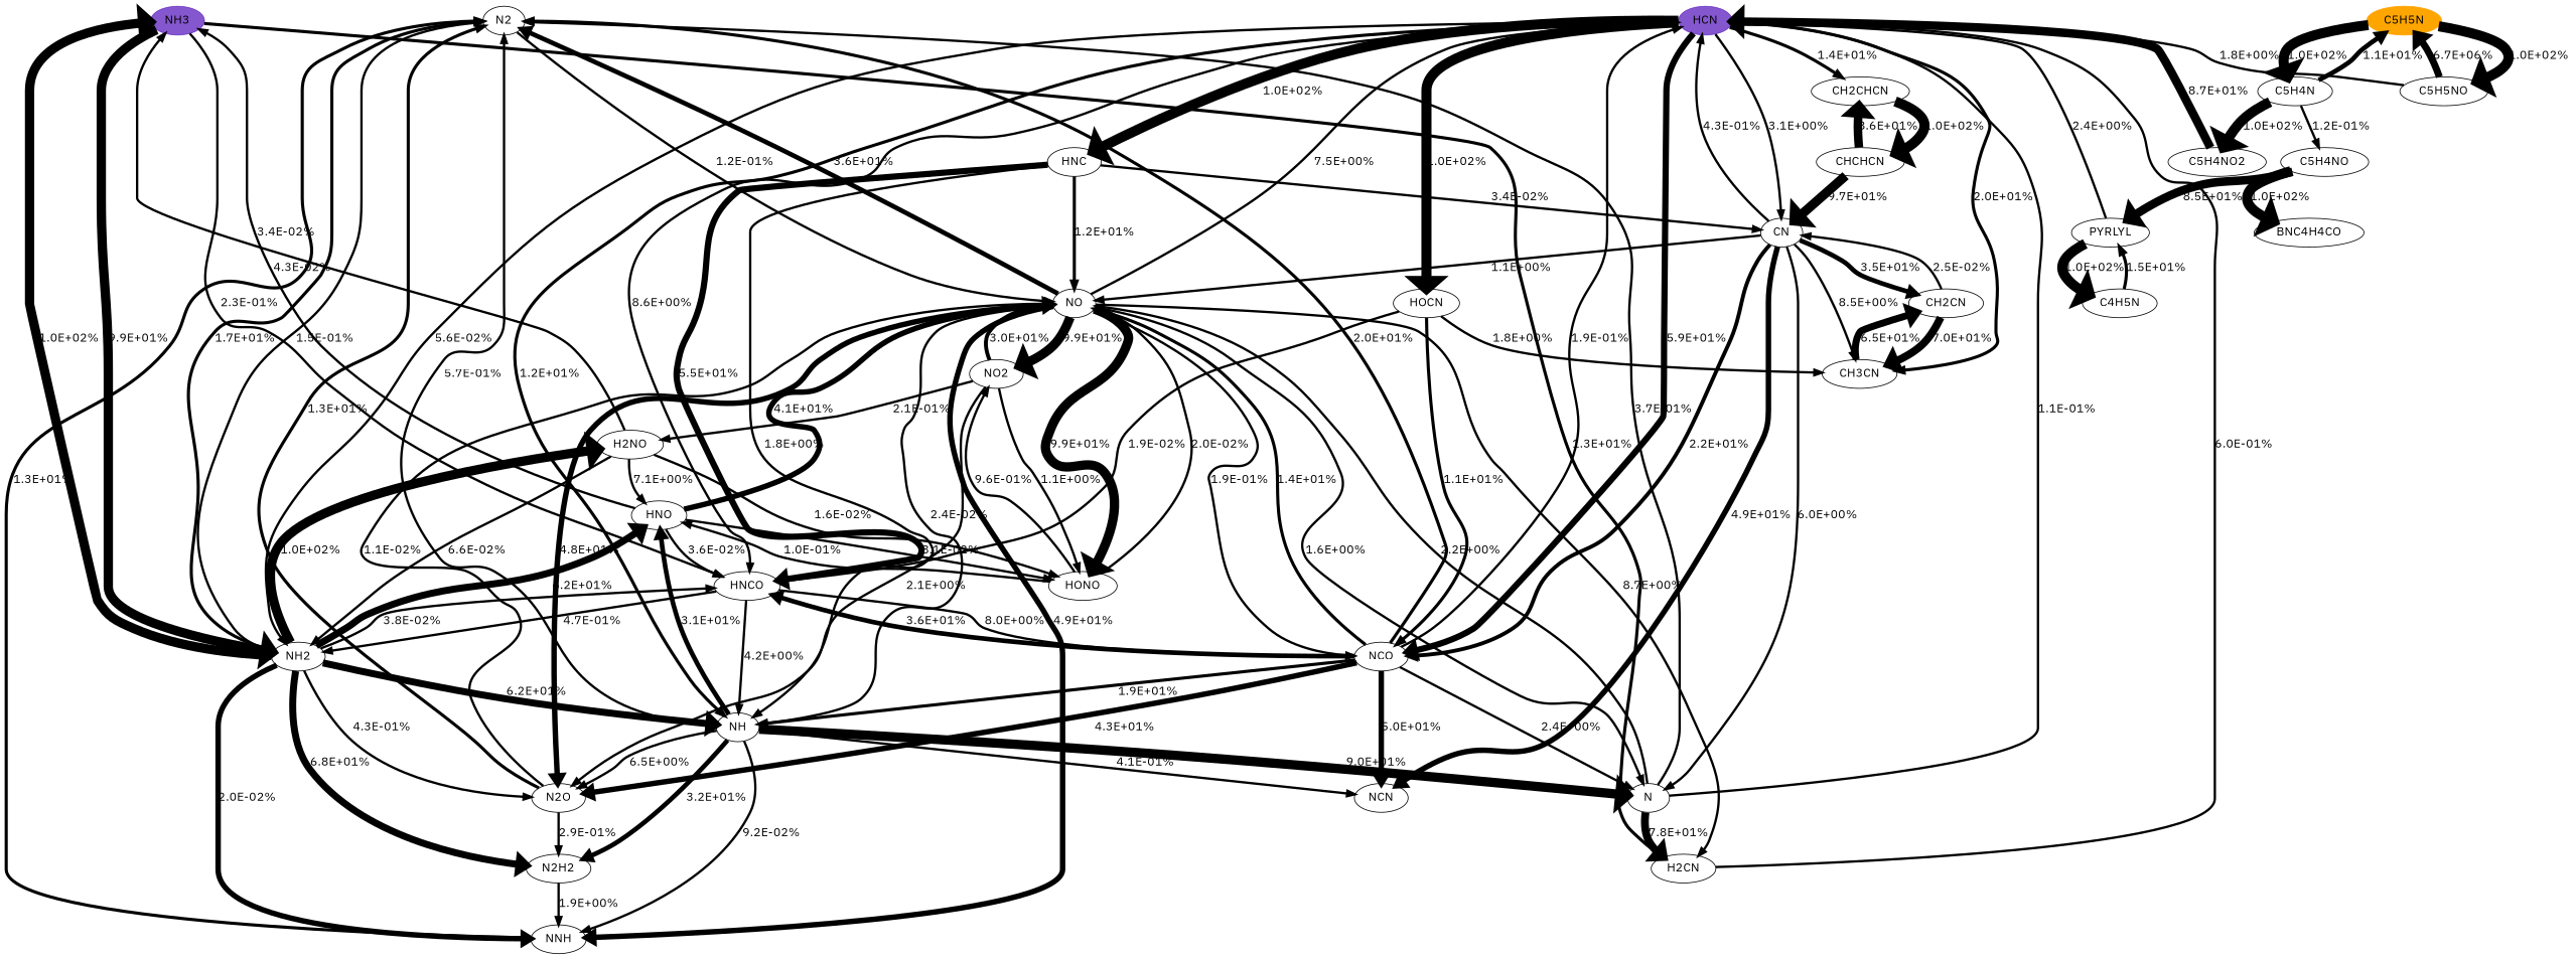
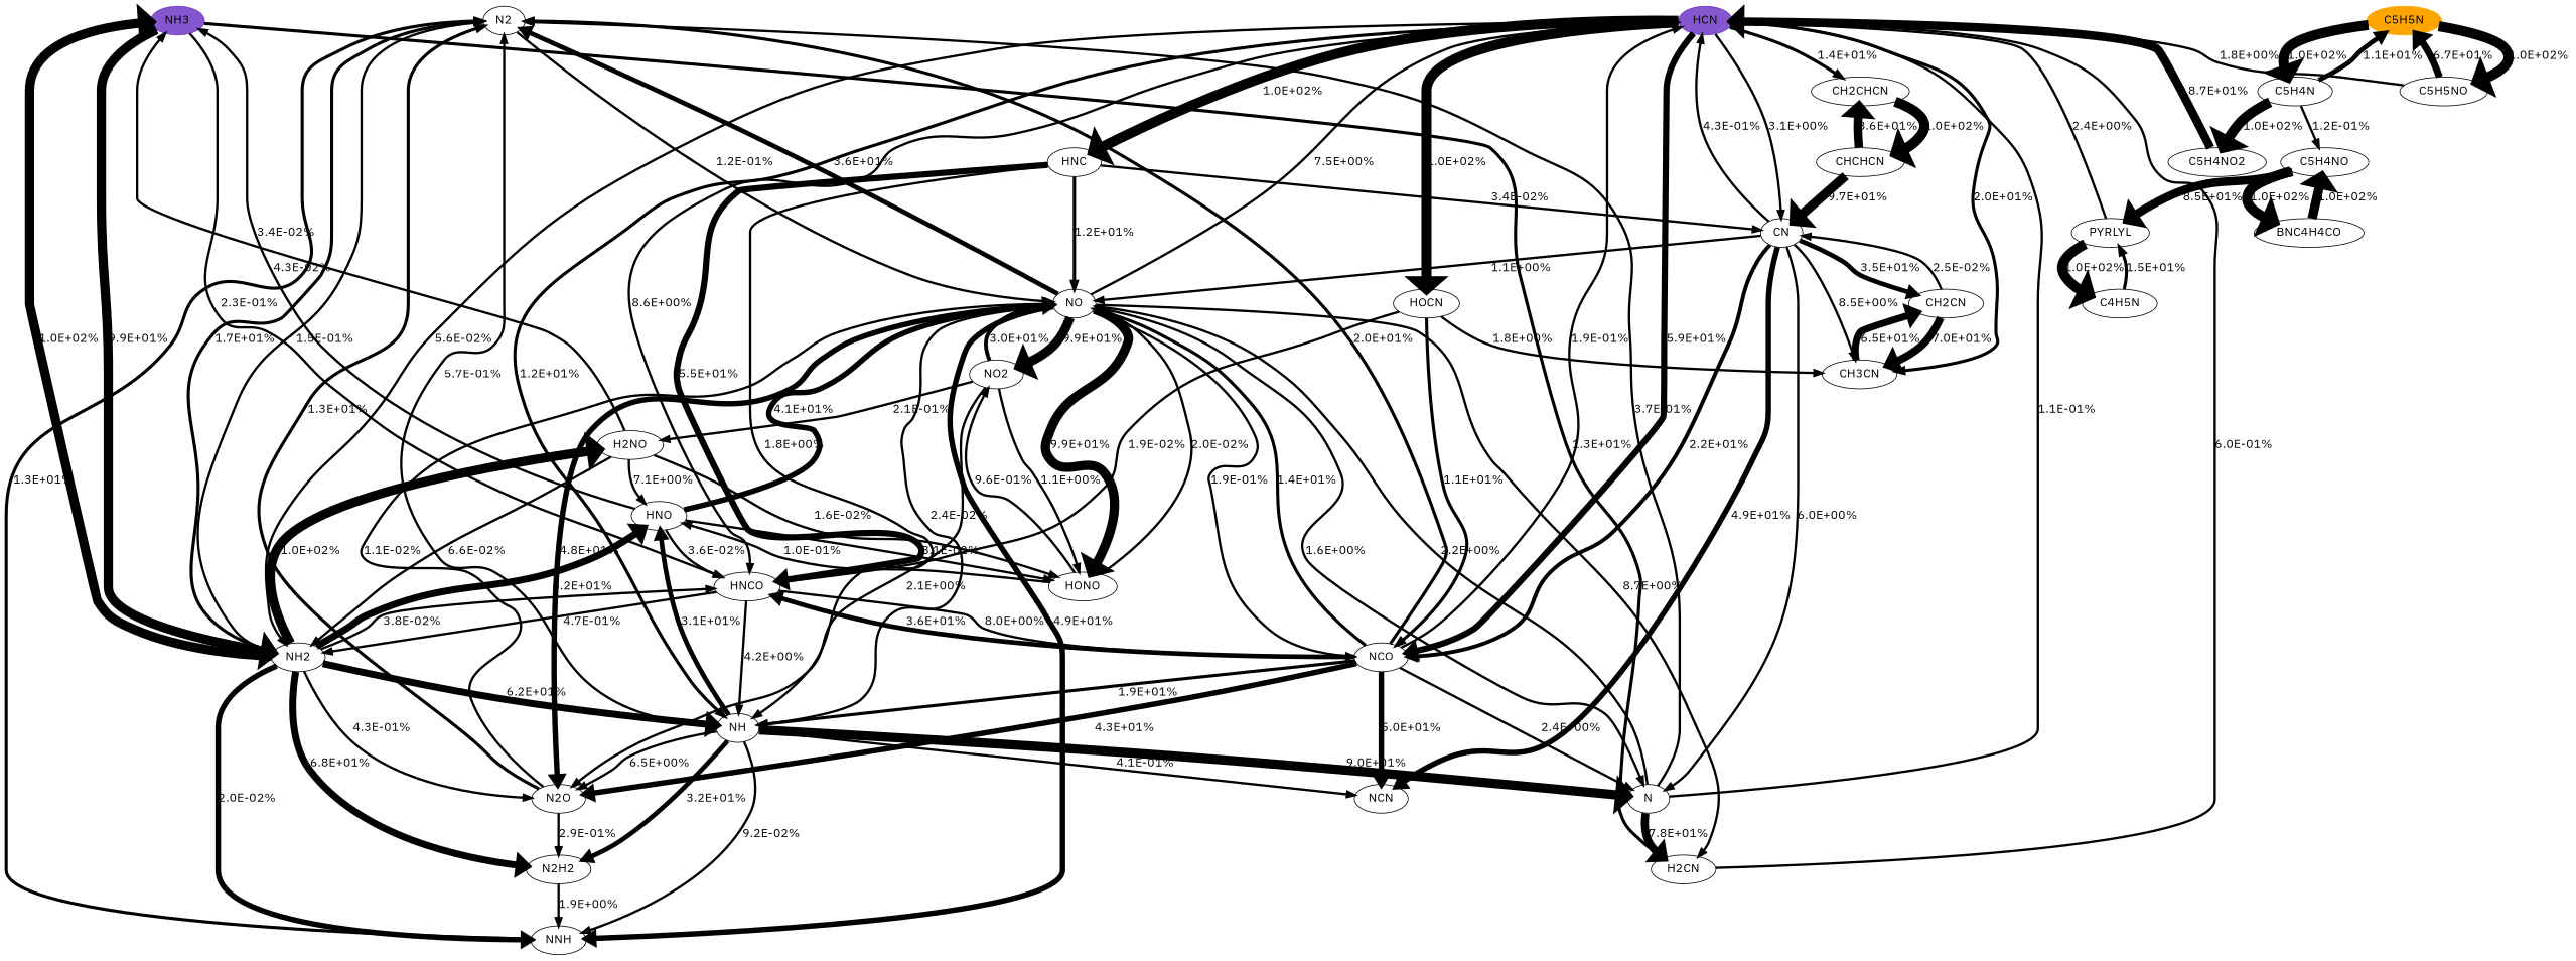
  digraph {
    b="0,0,1558,558"
    fontname="IBM Plex Sans"
    rankdir=TB
    splines=True
    node [fontname="IBM Plex Sans" fontsize=16]
    edge [fontcolor=black fontname="IBM Plex Sans" fontsize=16 penwidth=3]
    N2
    HCN [color="#500dbab1" fillcolor="#500dbab1" style=filled]
    NH3 [color="#500dbab1" fillcolor="#500dbab1" style=filled]
    C5H5N [color=orange fillcolor=orange style=filled]
    NO
    NH2
    NH
    NCO
    HNCO
    HNC
    CN
    CH2CHCN
    HOCN
    CH3CN
    H2CN
    C5H4N
    C5H5NO
    NNH
    HONO
    N
    N2O
    NO2
    HNO
    N2H2
    NCN
    H2NO
    CH2CN
    CHCHCN
    C5H4NO
    C5H4NO2
    PYRLYL
    BNC4H4CO
    C4H5N
    subgraph sub_1 {
      rank=source
      N2
      HCN
      NH3
      C5H5N
    }
    N2 -> NO [label="1.2E-01%"]
    N2 -> NH2 [label="1.5E-01%"]
    HCN -> NH2 [label="5.6E-02%"]
    HCN -> NH [label="1.2E+01%" penwidth=4]
    HCN -> NCO [label="5.9E+01%" penwidth=8]
    HCN -> HNCO [label="8.6E+00%"]
    HCN -> HNC [label="1.0E+02%" penwidth=13]
    HCN -> CN [label="3.1E+00%"]
    HCN -> CH2CHCN [label="1.4E+01%" penwidth=4]
    HCN -> HOCN [label="1.0E+02%" penwidth=13]
    HCN -> CH3CN [label="2.0E+01%" penwidth=4]
    NH3 -> NH2 [label="9.9E+01%" penwidth=12]
    NH3 -> HNCO [label="2.3E-01%"]
    NH3 -> H2CN [label="1.3E+01%" penwidth=4]
    C5H5N -> C5H4N [label="1.0E+02%" penwidth=13]
    C5H5N -> C5H5NO [label="1.0E+02%" penwidth=13]
    NO -> N2 [label="3.6E+01%" penwidth=6]
    NO -> HCN [label="7.5E+00%"]
    NO -> NH [label="2.4E-02%"]
    NO -> NCO [label="1.9E-01%"]
    NO -> H2CN [label="8.7E+00%"]
    NO -> NNH [label="4.9E+01%" penwidth=7]
    NO -> HONO [label="9.9E+01%" penwidth=12]
    NO -> N [label="1.6E+00%"]
    NO -> N2O [label="4.8E+01%" penwidth=7]
    NO -> NO2 [label="9.9E+01%" penwidth=12]
    NH2 -> N2 [label="1.7E+01%" penwidth=4]
    NH2 -> NH3 [label="1.0E+02%" penwidth=12]
    NH2 -> NH [label="6.2E+01%" penwidth=9]
    NH2 -> HNCO [label="3.8E-02%"]
    NH2 -> NNH [label="2.0E-02%" penwidth=7]
    NH2 -> N2O [label="4.3E-01%"]
    NH2 -> HNO [label="6.2E+01%" penwidth=9]
    NH2 -> N2H2 [label="6.8E+01%" penwidth=9]
    NH2 -> H2NO [label="1.0E+02%" penwidth=12]
    NH -> N2 [label="5.7E-01%"]
    NH -> NNH [label="9.2E-02%"]
    NH -> N [label="9.0E+01%" penwidth=12]
    NH -> N2O [label="6.5E+00%"]
    NH -> HNO [label="3.1E+01%" penwidth=6]
    NH -> N2H2 [label="3.2E+01%" penwidth=6]
    NH -> NCN [label="4.1E-01%"]
    NCO -> N2 [label="2.0E+01%" penwidth=4]
    NCO -> HCN [label="1.9E-01%"]
    NCO -> NO [label="1.4E+01%" penwidth=4]
    NCO -> NH [label="1.9E+01%" penwidth=4]
    NCO -> HNCO [label="3.6E+01%" penwidth=6]
    NCO -> N [label="2.4E+00%"]
    NCO -> N2O [label="4.3E+01%" penwidth=7]
    NCO -> NCN [label="5.0E+01%" penwidth=7]
    HNCO -> NH2 [label="4.7E-01%"]
    HNCO -> NH [label="4.2E+00%"]
    HNCO -> NCO [label="8.0E+00%"]
    HNC -> NO [label="1.2E+01%" penwidth=4]
    HNC -> NH [label="1.8E+00%"]
    HNC -> HNCO [label="5.5E+01%" penwidth=8]
    HNC -> CN [label="3.4E-02%"]
    CN -> HCN [label="4.3E-01%"]
    CN -> NO [label="1.1E+00%"]
    CN -> NCO [label="2.2E+01%" penwidth=5]
    CN -> CH3CN [label="8.5E+00%"]
    CN -> N [label="6.0E+00%"]
    CN -> NCN [label="4.9E+01%" penwidth=7]
    CN -> CH2CN [label="3.5E+01%" penwidth=6]
    CH2CHCN -> CHCHCN [label="1.0E+02%" penwidth=13]
    HOCN -> NCO [label="1.1E+01%" penwidth=4]
    HOCN -> HNCO [label="1.9E-02%"]
    HOCN -> CH3CN [label="1.8E+00%"]
    CH3CN -> CH2CN [label="6.5E+01%" penwidth=9]
    H2CN -> HCN [label="6.0E-01%"]
    C5H4N -> C5H5N [label="1.1E+01%" penwidth=6]
    C5H4N -> C5H4NO [label="1.2E-01%"]
    C5H4N -> C5H4NO2 [label="1.0E+02%" penwidth=13]
    C5H5NO -> HCN [label="1.8E+00%"]
-   C5H5NO -> C5H5N [label="6.7E+06%" penwidth=9]
+   C5H5NO -> C5H5N [label="6.7E+01%" penwidth=9]
    NNH -> N2 [label="1.3E+01%" penwidth=4]
    HONO -> NO [label="2.0E-02%"]
    HONO -> NO2 [label="9.6E-01%"]
    HONO -> HNO [label="1.0E-01%"]
    N -> N2 [label="3.7E-01%"]
    N -> HCN [label="1.1E-01%"]
    N -> NO [label="2.2E+00%"]
    N -> H2CN [label="7.8E+01%" penwidth=10]
    N2O -> N2 [label="1.3E+01%" penwidth=4]
    N2O -> NO [label="1.1E-02%"]
    N2O -> N2H2 [label="2.9E-01%"]
    NO2 -> NO [label="3.0E+01%" penwidth=5]
    NO2 -> HONO [label="1.1E+00%"]
    NO2 -> N2O [label="2.1E+00%"]
    NO2 -> H2NO [label="2.1E-01%"]
    HNO -> NH3 [label="4.3E-02%"]
    HNO -> NO [label="4.1E+01%" penwidth=7]
    HNO -> HNCO [label="3.6E-02%"]
    HNO -> HONO [label="8.1E-02%"]
    N2H2 -> NNH [label="1.9E+00%"]
    H2NO -> NH3 [label="3.4E-02%"]
    H2NO -> NH2 [label="6.6E-02%"]
    H2NO -> HONO [label="1.6E-02%"]
    H2NO -> HNO [label="7.1E+00%"]
    CH2CN -> CN [label="2.5E-02%"]
    CH2CN -> CH3CN [label="7.0E+01%" penwidth=10]
    CHCHCN -> CN [label="9.7E+01%" penwidth=12]
    CHCHCN -> CH2CHCN [label="8.6E+01%" penwidth=11]
    C5H4NO -> PYRLYL [label="8.5E+01%" penwidth=11]
    C5H4NO -> BNC4H4CO [label="1.0E+02%" penwidth=13]
    C5H4NO2 -> HCN [label="8.7E+01%" penwidth=11]
    PYRLYL -> HCN [label="2.4E+00%"]
    PYRLYL -> C4H5N [label="1.0E+02%" penwidth=13]
+   BNC4H4CO -> C5H4NO [label="1.0E+02%" penwidth=12]
    C4H5N -> PYRLYL [label="1.5E+01%" penwidth=4]
  }
